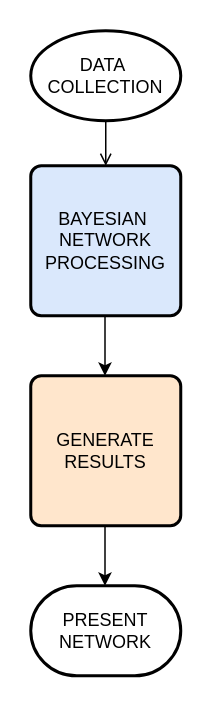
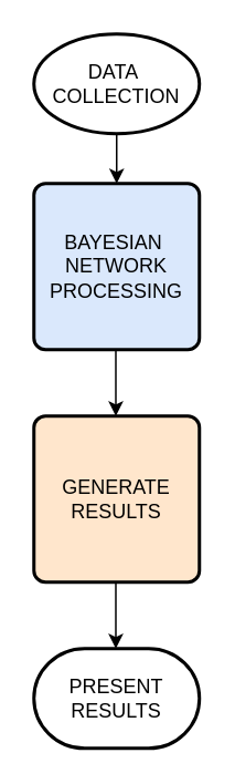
  <mxCell id="0" />
  <mxCell id="1" parent="0" />
  <mxCell id="2" value="" style="group" vertex="1" connectable="0" parent="1"><mxGeometry x="20" y="20" width="100" height="430" as="geometry" /></mxCell>
- <mxCell id="3" style="edgeStyle=orthogonalEdgeStyle;rounded=0;orthogonalLoop=1;jettySize=auto;html=1;exitX=0.5;exitY=1;exitDx=0;exitDy=0;exitPerimeter=0;entryX=0.5;entryY=0;entryDx=0;entryDy=0;endArrow=open;" edge="1" parent="2" source="4" target="5"><mxGeometry relative="1" as="geometry" /></mxCell>
+ <mxCell id="3" style="edgeStyle=orthogonalEdgeStyle;rounded=0;orthogonalLoop=1;jettySize=auto;html=1;exitX=0.5;exitY=1;exitDx=0;exitDy=0;exitPerimeter=0;entryX=0.5;entryY=0;entryDx=0;entryDy=0;" edge="1" parent="2" source="4" target="5"><mxGeometry relative="1" as="geometry" /></mxCell>
  <mxCell id="4" value="DATA&amp;nbsp;&lt;div&gt;COLLECTION&lt;/div&gt;" style="strokeWidth=2;html=1;shape=mxgraph.flowchart.start_1;whiteSpace=wrap;" vertex="1" parent="2"><mxGeometry width="100" height="60" as="geometry" /></mxCell>
  <mxCell id="5" value="BAYESIAN&amp;nbsp;&lt;div&gt;NETWORK&lt;/div&gt;&lt;div&gt;PROCESSING&lt;/div&gt;" style="rounded=1;whiteSpace=wrap;html=1;absoluteArcSize=1;arcSize=14;strokeWidth=2;fillColor=#dae8fc;" vertex="1" parent="2"><mxGeometry y="90" width="100" height="100" as="geometry" /></mxCell>
  <mxCell id="6" value="GENERATE&lt;div&gt;RESULTS&lt;/div&gt;" style="rounded=1;whiteSpace=wrap;html=1;absoluteArcSize=1;arcSize=14;strokeWidth=2;fillColor=#ffe6cc;" vertex="1" parent="2"><mxGeometry y="230" width="100" height="100" as="geometry" /></mxCell>
- <mxCell id="7" value="PRESENT&lt;div&gt;NETWORK&lt;/div&gt;" style="strokeWidth=2;html=1;shape=mxgraph.flowchart.terminator;whiteSpace=wrap;" vertex="1" parent="2"><mxGeometry y="370" width="100" height="60" as="geometry" /></mxCell>
+ <mxCell id="7" value="PRESENT&lt;div&gt;RESULTS&lt;/div&gt;" style="strokeWidth=2;html=1;shape=mxgraph.flowchart.terminator;whiteSpace=wrap;" vertex="1" parent="2"><mxGeometry y="370" width="100" height="60" as="geometry" /></mxCell>
  <mxCell id="8" value="" style="edgeStyle=none;orthogonalLoop=1;jettySize=auto;html=1;rounded=0;" edge="1" parent="2"><mxGeometry width="100" relative="1" as="geometry"><mxPoint x="49.5" y="190" as="sourcePoint" /><mxPoint x="49.5" y="230" as="targetPoint" /><Array as="points" /></mxGeometry></mxCell>
  <mxCell id="9" value="" style="edgeStyle=none;orthogonalLoop=1;jettySize=auto;html=1;rounded=0;" edge="1" parent="2"><mxGeometry width="100" relative="1" as="geometry"><mxPoint x="49.5" y="330" as="sourcePoint" /><mxPoint x="49.5" y="370" as="targetPoint" /><Array as="points" /></mxGeometry></mxCell>
